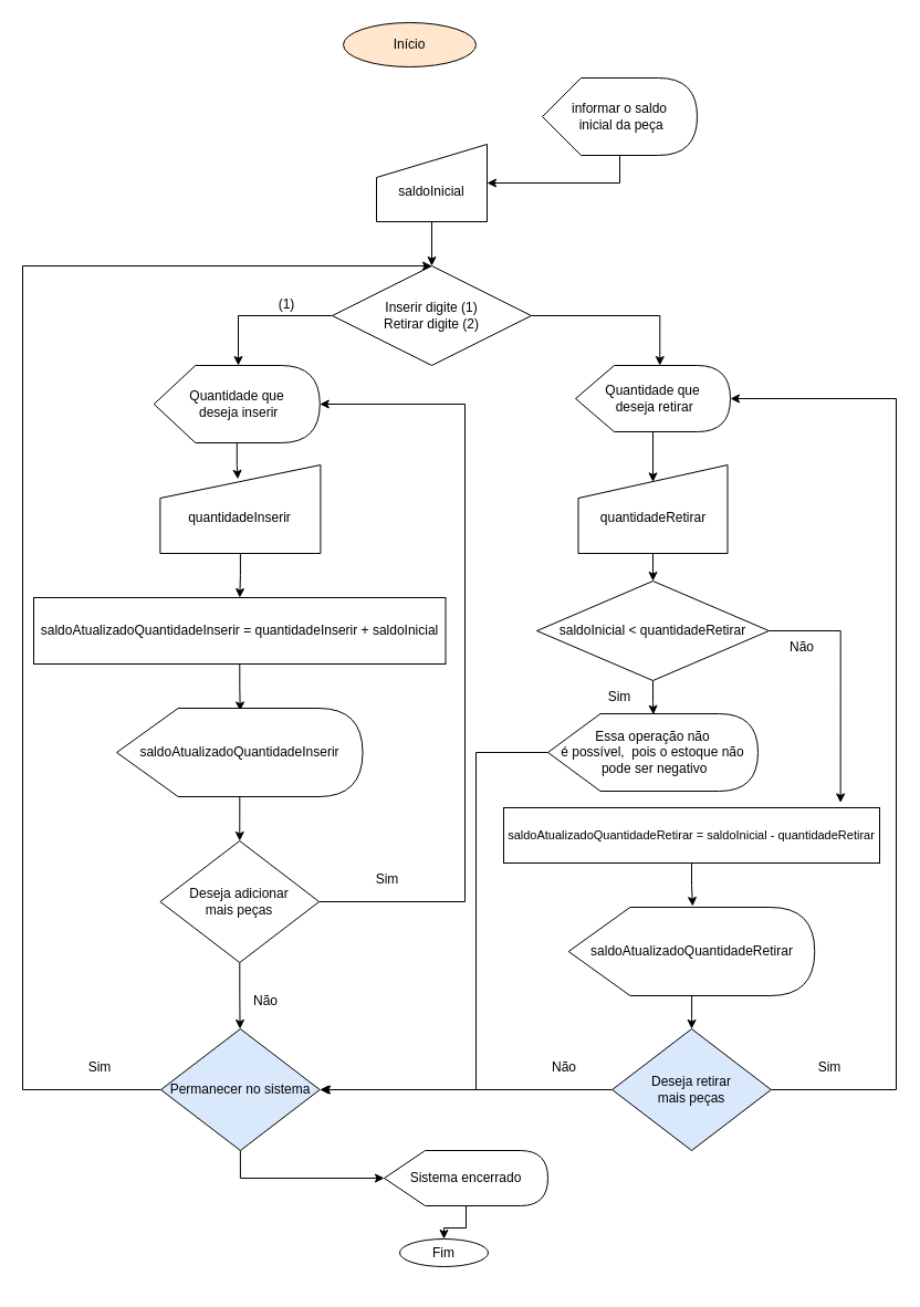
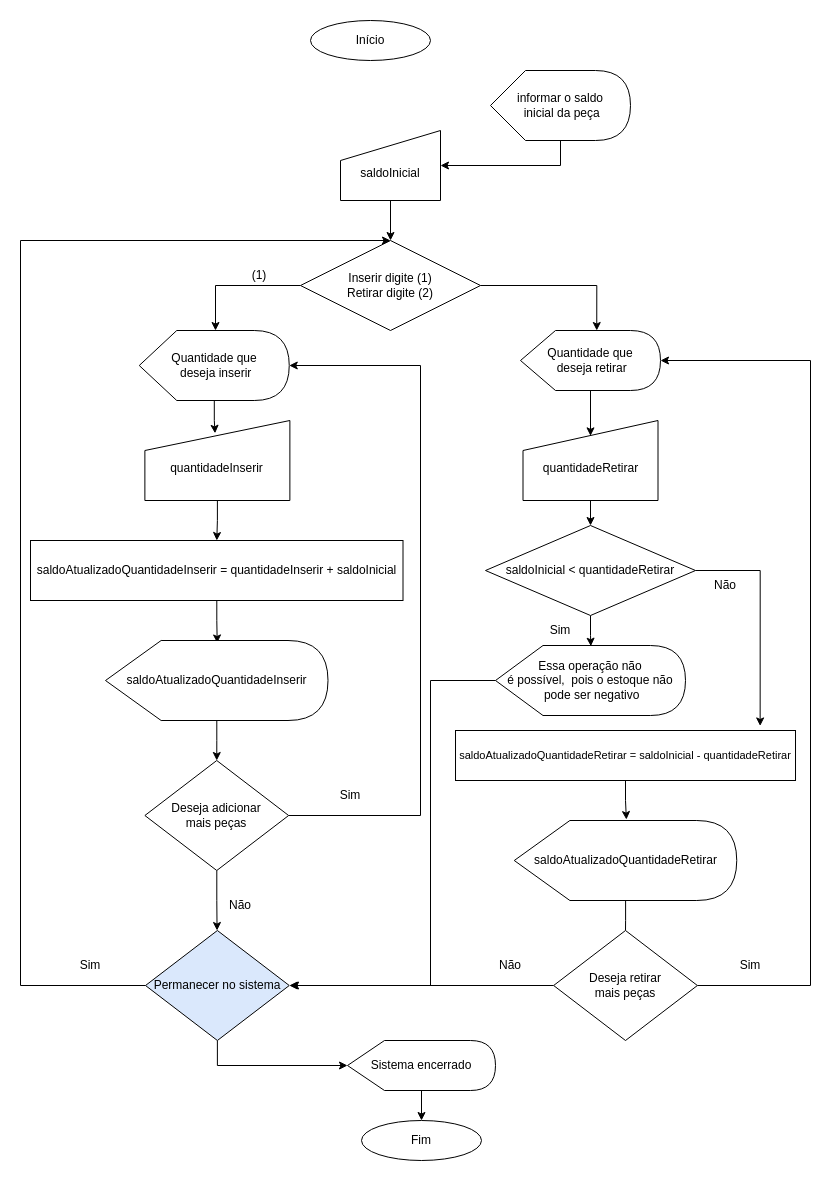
  <mxCell id="0" />
  <mxCell id="1" parent="0" />
- <mxCell id="2" value="Início" style="ellipse;whiteSpace=wrap;html=1;fillColor=#ffe6cc;" vertex="1" parent="1"><mxGeometry x="310" y="20" width="120" height="40" as="geometry" /></mxCell>
+ <mxCell id="2" value="Início" style="ellipse;whiteSpace=wrap;html=1;" vertex="1" parent="1"><mxGeometry x="310" y="20" width="120" height="40" as="geometry" /></mxCell>
  <mxCell id="3" style="edgeStyle=orthogonalEdgeStyle;rounded=0;orthogonalLoop=1;jettySize=auto;html=1;entryX=0;entryY=0;entryDx=76.25;entryDy=0;entryPerimeter=0;" edge="1" parent="1" source="5" target="11"><mxGeometry relative="1" as="geometry" /></mxCell>
  <mxCell id="4" style="edgeStyle=orthogonalEdgeStyle;rounded=0;orthogonalLoop=1;jettySize=auto;html=1;entryX=0;entryY=0;entryDx=76.25;entryDy=0;entryPerimeter=0;" edge="1" parent="1" source="5" target="13"><mxGeometry relative="1" as="geometry" /></mxCell>
  <mxCell id="5" value="Inserir digite (1)&lt;br&gt;Retirar digite (2)" style="rhombus;whiteSpace=wrap;html=1;" vertex="1" parent="1"><mxGeometry x="300" y="240" width="180" height="90" as="geometry" /></mxCell>
  <mxCell id="6" style="edgeStyle=orthogonalEdgeStyle;rounded=0;orthogonalLoop=1;jettySize=auto;html=1;entryX=1;entryY=0.5;entryDx=0;entryDy=0;exitX=0;exitY=0;exitDx=70;exitDy=70;exitPerimeter=0;" edge="1" parent="1" source="7" target="9"><mxGeometry relative="1" as="geometry" /></mxCell>
  <mxCell id="7" value="informar o saldo&lt;br&gt;&amp;nbsp;inicial da peça" style="shape=display;whiteSpace=wrap;html=1;" vertex="1" parent="1"><mxGeometry x="490" y="70" width="140" height="70" as="geometry" /></mxCell>
  <mxCell id="8" style="edgeStyle=orthogonalEdgeStyle;rounded=0;orthogonalLoop=1;jettySize=auto;html=1;entryX=0.5;entryY=0;entryDx=0;entryDy=0;" edge="1" parent="1" source="9" target="5"><mxGeometry relative="1" as="geometry" /></mxCell>
  <mxCell id="9" value="&lt;br&gt;saldoInicial" style="shape=manualInput;whiteSpace=wrap;html=1;" vertex="1" parent="1"><mxGeometry x="340" y="130" width="100" height="70" as="geometry" /></mxCell>
  <mxCell id="10" style="edgeStyle=orthogonalEdgeStyle;rounded=0;orthogonalLoop=1;jettySize=auto;html=1;entryX=0.484;entryY=0.16;entryDx=0;entryDy=0;entryPerimeter=0;" edge="1" parent="1" source="11" target="15"><mxGeometry relative="1" as="geometry" /></mxCell>
  <mxCell id="11" value="Quantidade que&lt;br&gt;&amp;nbsp;deseja inserir" style="shape=display;whiteSpace=wrap;html=1;" vertex="1" parent="1"><mxGeometry x="138.75" y="330" width="150" height="70" as="geometry" /></mxCell>
  <mxCell id="12" style="edgeStyle=orthogonalEdgeStyle;rounded=0;orthogonalLoop=1;jettySize=auto;html=1;entryX=0.5;entryY=0.192;entryDx=0;entryDy=0;entryPerimeter=0;" edge="1" parent="1" source="13" target="17"><mxGeometry relative="1" as="geometry" /></mxCell>
  <mxCell id="13" value="Quantidade que&lt;br&gt;&amp;nbsp;deseja retirar" style="shape=display;whiteSpace=wrap;html=1;" vertex="1" parent="1"><mxGeometry x="520" y="330" width="140" height="60" as="geometry" /></mxCell>
  <mxCell id="14" style="edgeStyle=orthogonalEdgeStyle;rounded=0;orthogonalLoop=1;jettySize=auto;html=1;" edge="1" parent="1" source="15" target="19"><mxGeometry relative="1" as="geometry" /></mxCell>
  <mxCell id="15" value="&lt;br&gt;quantidadeInserir" style="shape=manualInput;whiteSpace=wrap;html=1;" vertex="1" parent="1"><mxGeometry x="144.38" y="420" width="145" height="80" as="geometry" /></mxCell>
  <mxCell id="16" style="edgeStyle=orthogonalEdgeStyle;rounded=0;orthogonalLoop=1;jettySize=auto;html=1;entryX=0.5;entryY=0;entryDx=0;entryDy=0;" edge="1" parent="1" source="17" target="33"><mxGeometry relative="1" as="geometry" /></mxCell>
  <mxCell id="17" value="&lt;br&gt;quantidadeRetirar" style="shape=manualInput;whiteSpace=wrap;html=1;" vertex="1" parent="1"><mxGeometry x="522.5" y="420" width="135" height="80" as="geometry" /></mxCell>
  <mxCell id="18" style="edgeStyle=orthogonalEdgeStyle;rounded=0;orthogonalLoop=1;jettySize=auto;html=1;entryX=0.502;entryY=0.031;entryDx=0;entryDy=0;entryPerimeter=0;" edge="1" parent="1" source="19" target="21"><mxGeometry relative="1" as="geometry" /></mxCell>
  <mxCell id="19" value="saldoAtualizadoQuantidadeInserir = quantidadeInserir + saldoInicial" style="rounded=0;whiteSpace=wrap;html=1;" vertex="1" parent="1"><mxGeometry x="30" y="540" width="372.5" height="60" as="geometry" /></mxCell>
  <mxCell id="20" style="edgeStyle=orthogonalEdgeStyle;rounded=0;orthogonalLoop=1;jettySize=auto;html=1;entryX=0.5;entryY=0;entryDx=0;entryDy=0;" edge="1" parent="1" source="21" target="24"><mxGeometry relative="1" as="geometry" /></mxCell>
  <mxCell id="21" value="saldoAtualizadoQuantidadeInserir" style="shape=display;whiteSpace=wrap;html=1;" vertex="1" parent="1"><mxGeometry x="105" y="640" width="222.5" height="80" as="geometry" /></mxCell>
  <mxCell id="22" style="edgeStyle=orthogonalEdgeStyle;rounded=0;orthogonalLoop=1;jettySize=auto;html=1;entryX=1;entryY=0.5;entryDx=0;entryDy=0;entryPerimeter=0;" edge="1" parent="1" source="24" target="11"><mxGeometry relative="1" as="geometry"><mxPoint x="420" y="460" as="targetPoint" /><Array as="points"><mxPoint x="420" y="815" /><mxPoint x="420" y="365" /></Array></mxGeometry></mxCell>
  <mxCell id="23" style="edgeStyle=orthogonalEdgeStyle;rounded=0;orthogonalLoop=1;jettySize=auto;html=1;entryX=0;entryY=0;entryDx=119.062;entryDy=0;entryPerimeter=0;" edge="1" parent="1" source="24"><mxGeometry relative="1" as="geometry"><mxPoint x="216.563" y="930" as="targetPoint" /></mxGeometry></mxCell>
  <mxCell id="24" value="Deseja adicionar &lt;br&gt;mais peças" style="rhombus;whiteSpace=wrap;html=1;" vertex="1" parent="1"><mxGeometry x="144.38" y="760" width="143.75" height="110" as="geometry" /></mxCell>
  <mxCell id="25" value="Sim" style="text;strokeColor=none;align=center;fillColor=none;html=1;verticalAlign=middle;whiteSpace=wrap;rounded=0;" vertex="1" parent="1"><mxGeometry x="320" y="780" width="60" height="30" as="geometry" /></mxCell>
  <mxCell id="26" style="edgeStyle=orthogonalEdgeStyle;rounded=0;orthogonalLoop=1;jettySize=auto;html=1;" edge="1" parent="1" source="28"><mxGeometry relative="1" as="geometry"><mxPoint x="390" y="240" as="targetPoint" /><Array as="points"><mxPoint x="20" y="985" /><mxPoint x="20" y="240" /></Array></mxGeometry></mxCell>
  <mxCell id="27" style="edgeStyle=orthogonalEdgeStyle;rounded=0;orthogonalLoop=1;jettySize=auto;html=1;exitX=0.5;exitY=1;exitDx=0;exitDy=0;" edge="1" parent="1" source="28" target="46"><mxGeometry relative="1" as="geometry" /></mxCell>
  <mxCell id="28" value="Permanecer no sistema" style="rhombus;whiteSpace=wrap;html=1;fillColor=#dae8fc;" vertex="1" parent="1"><mxGeometry x="145.01" y="930" width="143.75" height="110" as="geometry" /></mxCell>
  <mxCell id="29" value="Sim" style="text;strokeColor=none;align=center;fillColor=none;html=1;verticalAlign=middle;whiteSpace=wrap;rounded=0;" vertex="1" parent="1"><mxGeometry x="60" y="950" width="60" height="30" as="geometry" /></mxCell>
  <mxCell id="30" value="Não" style="text;strokeColor=none;align=center;fillColor=none;html=1;verticalAlign=middle;whiteSpace=wrap;rounded=0;" vertex="1" parent="1"><mxGeometry x="210" y="890" width="60" height="30" as="geometry" /></mxCell>
  <mxCell id="31" style="edgeStyle=orthogonalEdgeStyle;rounded=0;orthogonalLoop=1;jettySize=auto;html=1;entryX=0.502;entryY=0.01;entryDx=0;entryDy=0;entryPerimeter=0;" edge="1" parent="1" source="33" target="37"><mxGeometry relative="1" as="geometry" /></mxCell>
  <mxCell id="32" style="edgeStyle=orthogonalEdgeStyle;rounded=0;orthogonalLoop=1;jettySize=auto;html=1;entryX=0.896;entryY=-0.091;entryDx=0;entryDy=0;entryPerimeter=0;" edge="1" parent="1" source="33" target="47"><mxGeometry relative="1" as="geometry"><mxPoint x="760" y="710" as="targetPoint" /><Array as="points"><mxPoint x="760" y="570" /></Array></mxGeometry></mxCell>
  <mxCell id="33" value="saldoInicial &amp;lt; quantidadeRetirar" style="rhombus;whiteSpace=wrap;html=1;" vertex="1" parent="1"><mxGeometry x="485" y="525" width="210" height="90" as="geometry" /></mxCell>
  <mxCell id="34" style="edgeStyle=orthogonalEdgeStyle;rounded=0;orthogonalLoop=1;jettySize=auto;html=1;entryX=0.504;entryY=-0.012;entryDx=0;entryDy=0;entryPerimeter=0;" edge="1" parent="1" source="47" target="40"><mxGeometry relative="1" as="geometry"><mxPoint x="620" y="790" as="sourcePoint" /><Array as="points" /></mxGeometry></mxCell>
  <mxCell id="35" style="edgeStyle=orthogonalEdgeStyle;rounded=0;orthogonalLoop=1;jettySize=auto;html=1;entryX=1;entryY=0.5;entryDx=0;entryDy=0;" edge="1" parent="1" source="37" target="28"><mxGeometry relative="1" as="geometry"><Array as="points"><mxPoint x="430" y="680" /><mxPoint x="430" y="985" /></Array></mxGeometry></mxCell>
  <mxCell id="36" value="Sim" style="text;strokeColor=none;align=center;fillColor=none;html=1;verticalAlign=middle;whiteSpace=wrap;rounded=0;" vertex="1" parent="1"><mxGeometry x="530" y="615" width="60" height="30" as="geometry" /></mxCell>
  <mxCell id="37" value="Essa operação não &lt;br&gt;é possível,&amp;nbsp; pois o estoque não&lt;br&gt;&amp;nbsp;pode ser negativo" style="shape=display;whiteSpace=wrap;html=1;" vertex="1" parent="1"><mxGeometry x="495" y="645" width="190" height="70" as="geometry" /></mxCell>
  <mxCell id="38" value="Não" style="text;strokeColor=none;align=center;fillColor=none;html=1;verticalAlign=middle;whiteSpace=wrap;rounded=0;" vertex="1" parent="1"><mxGeometry x="695" y="570" width="60" height="30" as="geometry" /></mxCell>
- <mxCell id="39" style="edgeStyle=orthogonalEdgeStyle;rounded=0;orthogonalLoop=1;jettySize=auto;html=1;entryX=0.5;entryY=0;entryDx=0;entryDy=0;" edge="1" parent="1" source="40" target="43"><mxGeometry relative="1" as="geometry" /></mxCell>
+ <mxCell id="39" style="edgeStyle=orthogonalEdgeStyle;rounded=0;orthogonalLoop=1;jettySize=auto;html=1;entryX=0.5;entryY=0;entryDx=0;entryDy=0;endArrow=none;" edge="1" parent="1" source="40" target="43"><mxGeometry relative="1" as="geometry" /></mxCell>
  <mxCell id="40" value="saldoAtualizadoQuantidadeRetirar" style="shape=display;whiteSpace=wrap;html=1;" vertex="1" parent="1"><mxGeometry x="513.75" y="820" width="222.5" height="80" as="geometry" /></mxCell>
  <mxCell id="41" style="edgeStyle=orthogonalEdgeStyle;rounded=0;orthogonalLoop=1;jettySize=auto;html=1;" edge="1" parent="1" source="43"><mxGeometry relative="1" as="geometry"><mxPoint x="290" y="985" as="targetPoint" /></mxGeometry></mxCell>
  <mxCell id="42" style="edgeStyle=orthogonalEdgeStyle;rounded=0;orthogonalLoop=1;jettySize=auto;html=1;exitX=1;exitY=0.5;exitDx=0;exitDy=0;entryX=1;entryY=0.5;entryDx=0;entryDy=0;entryPerimeter=0;" edge="1" parent="1" source="43" target="13"><mxGeometry relative="1" as="geometry"><mxPoint x="680" y="420" as="targetPoint" /><Array as="points"><mxPoint x="810" y="985" /><mxPoint x="810" y="360" /></Array></mxGeometry></mxCell>
- <mxCell id="43" value="Deseja retirar&lt;br&gt;mais peças" style="rhombus;whiteSpace=wrap;html=1;fillColor=#dae8fc;" vertex="1" parent="1"><mxGeometry x="553.13" y="930" width="143.75" height="110" as="geometry" /></mxCell>
+ <mxCell id="43" value="Deseja retirar&lt;br&gt;mais peças" style="rhombus;whiteSpace=wrap;html=1;" vertex="1" parent="1"><mxGeometry x="553.13" y="930" width="143.75" height="110" as="geometry" /></mxCell>
  <mxCell id="44" value="Não" style="text;strokeColor=none;align=center;fillColor=none;html=1;verticalAlign=middle;whiteSpace=wrap;rounded=0;" vertex="1" parent="1"><mxGeometry x="480" y="950" width="60" height="30" as="geometry" /></mxCell>
  <mxCell id="45" style="edgeStyle=orthogonalEdgeStyle;rounded=0;orthogonalLoop=1;jettySize=auto;html=1;entryX=0.5;entryY=0;entryDx=0;entryDy=0;" edge="1" parent="1" source="46" target="49"><mxGeometry relative="1" as="geometry" /></mxCell>
  <mxCell id="46" value="Sistema encerrado" style="shape=display;whiteSpace=wrap;html=1;" vertex="1" parent="1"><mxGeometry x="347" y="1040" width="148" height="50" as="geometry" /></mxCell>
  <mxCell id="47" value="&lt;font style=&quot;font-size: 11px;&quot;&gt;saldoAtualizadoQuantidadeRetirar = saldoInicial - quantidadeRetirar&lt;/font&gt;" style="rounded=0;whiteSpace=wrap;html=1;" vertex="1" parent="1"><mxGeometry x="455.01" y="730" width="340" height="50" as="geometry" /></mxCell>
  <mxCell id="48" value="Sim" style="text;strokeColor=none;align=center;fillColor=none;html=1;verticalAlign=middle;whiteSpace=wrap;rounded=0;" vertex="1" parent="1"><mxGeometry x="720" y="950" width="60" height="30" as="geometry" /></mxCell>
- <mxCell id="49" value="Fim" style="ellipse;whiteSpace=wrap;html=1;" vertex="1" parent="1"><mxGeometry x="361" y="1120" width="80" height="25" as="geometry" /></mxCell>
+ <mxCell id="49" value="Fim" style="ellipse;whiteSpace=wrap;html=1;" vertex="1" parent="1"><mxGeometry x="361" y="1120" width="120" height="40" as="geometry" /></mxCell>
  <mxCell id="50" value="(1)" style="text;strokeColor=none;align=center;fillColor=none;html=1;verticalAlign=middle;whiteSpace=wrap;rounded=0;" vertex="1" parent="1"><mxGeometry x="229.38" y="260" width="60" height="30" as="geometry" /></mxCell>
